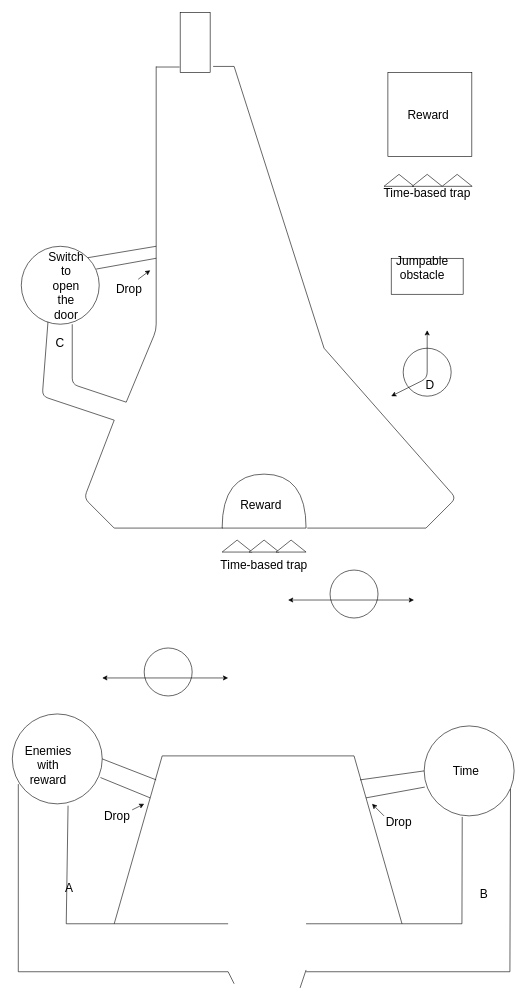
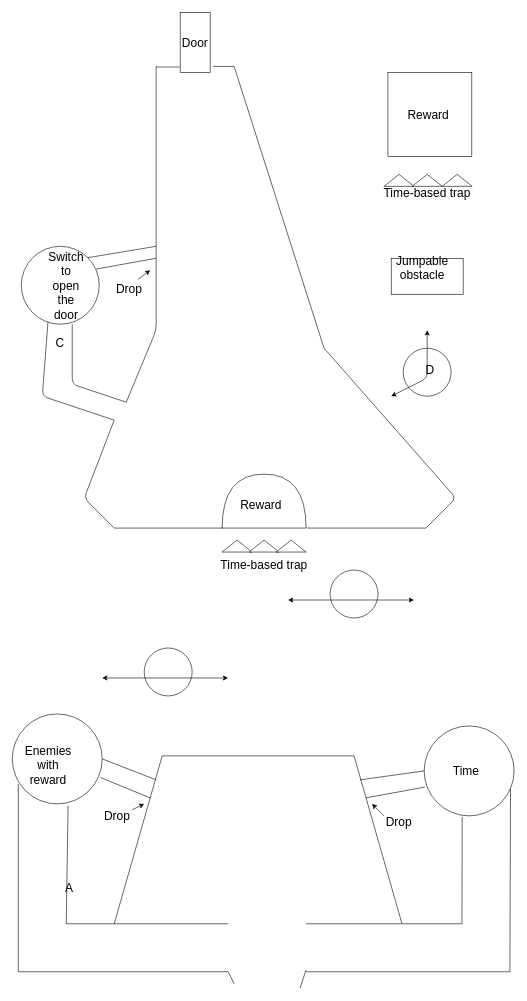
  <mxCell id="0" />
  <mxCell id="1" parent="0" />
  <mxCell id="2" value="" style="endArrow=none;html=1;" edge="1" parent="1"><mxGeometry width="50" height="50" relative="1" as="geometry"><mxPoint y="1620" as="sourcePoint" x="30" /><mxPoint x="380" y="1620" as="targetPoint" /></mxGeometry></mxCell>
  <mxCell id="3" value="" style="endArrow=none;html=1;" edge="1" parent="1"><mxGeometry width="50" height="50" relative="1" as="geometry"><mxPoint x="510" y="1620" as="sourcePoint" /><mxPoint x="850" y="1620" as="targetPoint" /></mxGeometry></mxCell>
  <mxCell id="4" value="" style="endArrow=none;html=1;" edge="1" parent="1"><mxGeometry width="50" height="50" relative="1" as="geometry"><mxPoint x="110" y="1540" as="sourcePoint" /><mxPoint x="380" y="1540" as="targetPoint" /></mxGeometry></mxCell>
  <mxCell id="5" value="" style="endArrow=none;html=1;" edge="1" parent="1"><mxGeometry width="50" height="50" relative="1" as="geometry"><mxPoint x="770" y="1540" as="sourcePoint" /><mxPoint x="510" y="1540" as="targetPoint" /></mxGeometry></mxCell>
  <mxCell id="6" value="" style="endArrow=none;html=1;" edge="1" parent="1"><mxGeometry width="50" height="50" relative="1" as="geometry"><mxPoint x="380" y="1620" as="sourcePoint" /><mxPoint x="390" y="1640" as="targetPoint" /></mxGeometry></mxCell>
  <mxCell id="7" value="" style="endArrow=none;html=1;" edge="1" parent="1"><mxGeometry width="50" height="50" relative="1" as="geometry"><mxPoint x="500" y="1647" as="sourcePoint" /><mxPoint x="510" y="1617" as="targetPoint" /></mxGeometry></mxCell>
  <mxCell id="8" value="" style="endArrow=none;html=1;" edge="1" parent="1"><mxGeometry width="50" height="50" relative="1" as="geometry"><mxPoint x="110" y="1540" as="sourcePoint" /><mxPoint x="113" y="1343" as="targetPoint" /></mxGeometry></mxCell>
  <mxCell id="9" value="" style="ellipse;whiteSpace=wrap;html=1;aspect=fixed;" vertex="1" parent="1"><mxGeometry x="20" y="1190" width="150" height="150" as="geometry" /></mxCell>
  <mxCell id="10" value="" style="endArrow=none;html=1;entryX=0.423;entryY=1.012;entryDx=0;entryDy=0;entryPerimeter=0;" edge="1" parent="1" target="11"><mxGeometry width="50" height="50" relative="1" as="geometry"><mxPoint x="770" y="1540" as="sourcePoint" /><mxPoint x="710" y="1330" as="targetPoint" /></mxGeometry></mxCell>
  <mxCell id="11" value="" style="ellipse;whiteSpace=wrap;html=1;aspect=fixed;" vertex="1" parent="1"><mxGeometry x="707" y="1210" width="150" height="150" as="geometry" /></mxCell>
  <mxCell id="12" value="" style="endArrow=none;html=1;" edge="1" parent="1"><mxGeometry width="50" height="50" relative="1" as="geometry"><mxPoint x="190" y="1540" as="sourcePoint" /><mxPoint x="270" y="1260" as="targetPoint" /></mxGeometry></mxCell>
  <mxCell id="13" value="" style="endArrow=none;html=1;" edge="1" parent="1"><mxGeometry width="50" height="50" relative="1" as="geometry"><mxPoint x="270" y="1260" as="sourcePoint" /><mxPoint x="590" y="1260" as="targetPoint" /></mxGeometry></mxCell>
  <mxCell id="14" value="" style="endArrow=none;html=1;" edge="1" parent="1"><mxGeometry width="50" height="50" relative="1" as="geometry"><mxPoint x="670" y="1540" as="sourcePoint" /><mxPoint x="590" y="1260" as="targetPoint" /></mxGeometry></mxCell>
  <mxCell id="15" value="" style="ellipse;whiteSpace=wrap;html=1;aspect=fixed;" vertex="1" parent="1"><mxGeometry x="240" y="1080" width="80" height="80" as="geometry" /></mxCell>
  <mxCell id="16" value="" style="ellipse;whiteSpace=wrap;html=1;aspect=fixed;" vertex="1" parent="1"><mxGeometry x="550" y="950" width="80" height="80" as="geometry" /></mxCell>
  <mxCell id="17" value="" style="endArrow=classic;startArrow=classic;html=1;" edge="1" parent="1"><mxGeometry width="50" height="50" relative="1" as="geometry"><mxPoint x="480" y="1000" as="sourcePoint" /><mxPoint x="690" y="1000" as="targetPoint" /></mxGeometry></mxCell>
  <mxCell id="18" value="" style="endArrow=classic;startArrow=classic;html=1;" edge="1" parent="1"><mxGeometry width="50" height="50" relative="1" as="geometry"><mxPoint x="170" y="1130" as="sourcePoint" /><mxPoint x="380" y="1130" as="targetPoint" /></mxGeometry></mxCell>
  <mxCell id="19" value="" style="endArrow=none;html=1;entryX=0.067;entryY=0.78;entryDx=0;entryDy=0;entryPerimeter=0;" edge="1" parent="1" target="9"><mxGeometry width="50" height="50" relative="1" as="geometry"><mxPoint y="1620" as="sourcePoint" x="30" /><mxPoint x="440" y="1210" as="targetPoint" /></mxGeometry></mxCell>
  <mxCell id="20" value="" style="endArrow=none;html=1;entryX=0.96;entryY=0.7;entryDx=0;entryDy=0;entryPerimeter=0;" edge="1" parent="1" target="11"><mxGeometry width="50" height="50" relative="1" as="geometry"><mxPoint x="850" y="1620" as="sourcePoint" /><mxPoint x="440" y="1310" as="targetPoint" /></mxGeometry></mxCell>
  <mxCell id="21" value="" style="shape=or;whiteSpace=wrap;html=1;direction=north;" vertex="1" parent="1"><mxGeometry x="370" y="790" width="140" height="90" as="geometry" /></mxCell>
  <mxCell id="22" value="" style="endArrow=none;html=1;exitX=0.98;exitY=0.707;exitDx=0;exitDy=0;exitPerimeter=0;" edge="1" parent="1" source="9"><mxGeometry width="50" height="50" relative="1" as="geometry"><mxPoint x="160" y="1290" as="sourcePoint" /><mxPoint x="250" y="1330" as="targetPoint" /></mxGeometry></mxCell>
  <mxCell id="23" value="" style="endArrow=none;html=1;exitX=1;exitY=0.5;exitDx=0;exitDy=0;" edge="1" parent="1" source="9"><mxGeometry width="50" height="50" relative="1" as="geometry"><mxPoint x="200" y="1460" as="sourcePoint" /><mxPoint x="260" y="1300" as="targetPoint" /></mxGeometry></mxCell>
  <mxCell id="24" value="" style="endArrow=none;html=1;entryX=0;entryY=0.5;entryDx=0;entryDy=0;" edge="1" parent="1" target="11"><mxGeometry width="50" height="50" relative="1" as="geometry"><mxPoint x="600" y="1300" as="sourcePoint" /><mxPoint x="250" y="1410" as="targetPoint" /></mxGeometry></mxCell>
  <mxCell id="25" value="" style="endArrow=none;html=1;entryX=0.007;entryY=0.68;entryDx=0;entryDy=0;entryPerimeter=0;" edge="1" parent="1" target="11"><mxGeometry width="50" height="50" relative="1" as="geometry"><mxPoint x="610" y="1330" as="sourcePoint" /><mxPoint x="250" y="1410" as="targetPoint" /></mxGeometry></mxCell>
  <mxCell id="26" value="Drop" style="text;html=1;strokeColor=none;fillColor=none;align=center;verticalAlign=middle;whiteSpace=wrap;rounded=0;fontSize=20;" vertex="1" parent="1"><mxGeometry x="170" y="1350" width="50" height="20" as="geometry" /></mxCell>
  <mxCell id="27" value="" style="endArrow=classic;html=1;fontSize=20;" edge="1" parent="1"><mxGeometry width="50" height="50" relative="1" as="geometry"><mxPoint x="220" y="1350" as="sourcePoint" /><mxPoint x="240" y="1340" as="targetPoint" /></mxGeometry></mxCell>
  <mxCell id="28" value="Drop" style="text;html=1;strokeColor=none;fillColor=none;align=center;verticalAlign=middle;whiteSpace=wrap;rounded=0;fontSize=20;" vertex="1" parent="1"><mxGeometry x="640" y="1360" width="50" height="20" as="geometry" /></mxCell>
  <mxCell id="29" value="" style="endArrow=classic;html=1;fontSize=20;" edge="1" parent="1"><mxGeometry width="50" height="50" relative="1" as="geometry"><mxPoint x="640" y="1360" as="sourcePoint" /><mxPoint x="620" y="1340" as="targetPoint" /></mxGeometry></mxCell>
  <mxCell id="30" value="" style="endArrow=none;html=1;fontSize=20;entryX=0;entryY=0.007;entryDx=0;entryDy=0;entryPerimeter=0;" edge="1" parent="1" target="21"><mxGeometry width="50" height="50" relative="1" as="geometry"><mxPoint x="190" y="880" as="sourcePoint" /><mxPoint x="250" y="710" as="targetPoint" /></mxGeometry></mxCell>
  <mxCell id="31" value="" style="endArrow=none;html=1;fontSize=20;" edge="1" parent="1"><mxGeometry width="50" height="50" relative="1" as="geometry"><mxPoint x="710" y="880" as="sourcePoint" /><mxPoint x="512" y="880" as="targetPoint" /></mxGeometry></mxCell>
  <mxCell id="32" value="" style="endArrow=none;html=1;fontSize=20;" edge="1" parent="1"><mxGeometry width="50" height="50" relative="1" as="geometry"><mxPoint x="190" y="700" as="sourcePoint" /><mxPoint x="190" y="880" as="targetPoint" /><Array as="points"><mxPoint x="140" y="830" /></Array></mxGeometry></mxCell>
  <mxCell id="33" value="" style="endArrow=none;html=1;fontSize=20;" edge="1" parent="1"><mxGeometry width="50" height="50" relative="1" as="geometry"><mxPoint x="540" y="580" as="sourcePoint" /><mxPoint x="710" y="880" as="targetPoint" /><Array as="points"><mxPoint x="760" y="830" /></Array></mxGeometry></mxCell>
  <mxCell id="34" value="" style="endArrow=none;html=1;fontSize=20;" edge="1" parent="1"><mxGeometry width="50" height="50" relative="1" as="geometry"><mxPoint x="190" y="700" as="sourcePoint" /><mxPoint x="80" y="530" as="targetPoint" /><Array as="points"><mxPoint x="70" y="660" /></Array></mxGeometry></mxCell>
  <mxCell id="35" value="" style="endArrow=none;html=1;fontSize=20;" edge="1" parent="1"><mxGeometry width="50" height="50" relative="1" as="geometry"><mxPoint x="120" y="540" as="sourcePoint" /><mxPoint x="210" y="670" as="targetPoint" /><Array as="points"><mxPoint x="120" y="640" /></Array></mxGeometry></mxCell>
  <mxCell id="36" value="" style="ellipse;whiteSpace=wrap;html=1;aspect=fixed;fontSize=20;" vertex="1" parent="1"><mxGeometry x="35" y="410" width="130" height="130" as="geometry" /></mxCell>
  <mxCell id="37" value="" style="endArrow=none;html=1;fontSize=20;" edge="1" parent="1"><mxGeometry width="50" height="50" relative="1" as="geometry"><mxPoint x="210" y="670" as="sourcePoint" /><mxPoint x="260" y="110" as="targetPoint" /><Array as="points"><mxPoint x="260" y="550" /></Array></mxGeometry></mxCell>
  <mxCell id="38" value="" style="endArrow=none;html=1;fontSize=20;" edge="1" parent="1"><mxGeometry width="50" height="50" relative="1" as="geometry"><mxPoint x="390" y="110" as="sourcePoint" /><mxPoint x="540" y="580" as="targetPoint" /></mxGeometry></mxCell>
  <mxCell id="39" value="" style="ellipse;whiteSpace=wrap;html=1;aspect=fixed;" vertex="1" parent="1"><mxGeometry x="672" y="580" width="80" height="80" as="geometry" /></mxCell>
  <mxCell id="40" value="" style="endArrow=classic;startArrow=classic;html=1;fontSize=20;" edge="1" parent="1"><mxGeometry width="50" height="50" relative="1" as="geometry"><mxPoint x="652" y="660" as="sourcePoint" /><mxPoint x="712" y="550" as="targetPoint" /><Array as="points"><mxPoint x="712" y="630" /></Array></mxGeometry></mxCell>
  <mxCell id="41" value="" style="rounded=0;whiteSpace=wrap;html=1;fontSize=20;" vertex="1" parent="1"><mxGeometry x="652" y="430" width="120" height="60" as="geometry" /></mxCell>
  <mxCell id="42" value="" style="triangle;whiteSpace=wrap;html=1;fontSize=20;direction=north;" vertex="1" parent="1"><mxGeometry x="370" y="900" width="50" height="20" as="geometry" /></mxCell>
  <mxCell id="43" value="" style="triangle;whiteSpace=wrap;html=1;fontSize=20;direction=north;" vertex="1" parent="1"><mxGeometry x="415" y="900" width="50" height="20" as="geometry" /></mxCell>
  <mxCell id="44" value="" style="triangle;whiteSpace=wrap;html=1;fontSize=20;direction=north;" vertex="1" parent="1"><mxGeometry x="460" y="900" width="50" height="20" as="geometry" /></mxCell>
  <mxCell id="45" value="" style="triangle;whiteSpace=wrap;html=1;fontSize=20;direction=north;" vertex="1" parent="1"><mxGeometry x="640" y="290" width="50" height="20" as="geometry" /></mxCell>
  <mxCell id="46" value="" style="triangle;whiteSpace=wrap;html=1;fontSize=20;direction=north;" vertex="1" parent="1"><mxGeometry x="687" y="290" width="50" height="20" as="geometry" /></mxCell>
  <mxCell id="47" value="" style="triangle;whiteSpace=wrap;html=1;fontSize=20;direction=north;" vertex="1" parent="1"><mxGeometry x="737" y="290" width="50" height="20" as="geometry" /></mxCell>
  <mxCell id="48" value="" style="whiteSpace=wrap;html=1;aspect=fixed;fontSize=20;" vertex="1" parent="1"><mxGeometry x="646.5" y="120" width="140" height="140" as="geometry" /></mxCell>
  <mxCell id="49" value="Enemies with reward" style="text;html=1;strokeColor=none;fillColor=none;align=center;verticalAlign=middle;whiteSpace=wrap;rounded=0;fontSize=20;" vertex="1" parent="1"><mxGeometry x="60" y="1265" width="40" height="20" as="geometry" /></mxCell>
  <mxCell id="50" value="Time" style="text;html=1;strokeColor=none;fillColor=none;align=center;verticalAlign=middle;whiteSpace=wrap;rounded=0;fontSize=20;" vertex="1" parent="1"><mxGeometry x="757" y="1275" width="40" height="20" as="geometry" /></mxCell>
  <mxCell id="51" value="Reward" style="text;html=1;strokeColor=none;fillColor=none;align=center;verticalAlign=middle;whiteSpace=wrap;rounded=0;fontSize=20;" vertex="1" parent="1"><mxGeometry x="415" y="830" width="40" height="20" as="geometry" /></mxCell>
  <mxCell id="52" value="Reward" style="text;html=1;strokeColor=none;fillColor=none;align=center;verticalAlign=middle;whiteSpace=wrap;rounded=0;fontSize=20;" vertex="1" parent="1"><mxGeometry x="693.5" y="180" width="40" height="20" as="geometry" /></mxCell>
  <mxCell id="53" value="Jumpable obstacle" style="text;html=1;strokeColor=none;fillColor=none;align=center;verticalAlign=middle;whiteSpace=wrap;rounded=0;fontSize=20;" vertex="1" parent="1"><mxGeometry x="684" y="435" width="40" height="20" as="geometry" /></mxCell>
  <mxCell id="54" value="Switch to open the door" style="text;html=1;strokeColor=none;fillColor=none;align=center;verticalAlign=middle;whiteSpace=wrap;rounded=0;fontSize=20;" vertex="1" parent="1"><mxGeometry x="90" y="465" width="40" height="20" as="geometry" /></mxCell>
  <mxCell id="55" value="" style="rounded=0;whiteSpace=wrap;html=1;fontSize=20;direction=south;" vertex="1" parent="1"><mxGeometry x="300" y="20" width="50" height="100" as="geometry" /></mxCell>
+ <mxCell id="56" value="Door" style="text;html=1;strokeColor=none;fillColor=none;align=center;verticalAlign=middle;whiteSpace=wrap;rounded=0;fontSize=20;" vertex="1" parent="1"><mxGeometry x="305" y="60" width="40" height="20" as="geometry" /></mxCell>
  <mxCell id="57" value="" style="endArrow=none;html=1;fontSize=20;entryX=0.91;entryY=1.02;entryDx=0;entryDy=0;entryPerimeter=0;" edge="1" parent="1" target="55"><mxGeometry width="50" height="50" relative="1" as="geometry"><mxPoint x="260" y="111" as="sourcePoint" /><mxPoint x="240" y="100" as="targetPoint" /></mxGeometry></mxCell>
  <mxCell id="58" value="" style="endArrow=none;html=1;fontSize=20;exitX=0.9;exitY=-0.1;exitDx=0;exitDy=0;exitPerimeter=0;" edge="1" parent="1" source="55"><mxGeometry width="50" height="50" relative="1" as="geometry"><mxPoint x="350" y="150" as="sourcePoint" /><mxPoint x="390" y="110" as="targetPoint" /></mxGeometry></mxCell>
  <mxCell id="59" value="" style="endArrow=none;html=1;fontSize=20;exitX=1;exitY=0;exitDx=0;exitDy=0;" edge="1" parent="1" source="36"><mxGeometry width="50" height="50" relative="1" as="geometry"><mxPoint x="200" y="600" as="sourcePoint" /><mxPoint x="260" y="410" as="targetPoint" /></mxGeometry></mxCell>
  <mxCell id="60" value="" style="endArrow=none;html=1;fontSize=20;exitX=0.962;exitY=0.292;exitDx=0;exitDy=0;exitPerimeter=0;" edge="1" parent="1" source="36"><mxGeometry width="50" height="50" relative="1" as="geometry"><mxPoint x="200" y="600" as="sourcePoint" /><mxPoint x="260" y="430" as="targetPoint" /></mxGeometry></mxCell>
  <mxCell id="61" value="Drop" style="text;html=1;strokeColor=none;fillColor=none;align=center;verticalAlign=middle;whiteSpace=wrap;rounded=0;fontSize=20;" vertex="1" parent="1"><mxGeometry x="190" y="470" width="50" height="20" as="geometry" /></mxCell>
  <mxCell id="62" value="" style="endArrow=classic;html=1;fontSize=20;" edge="1" parent="1"><mxGeometry width="50" height="50" relative="1" as="geometry"><mxPoint x="230" y="465" as="sourcePoint" /><mxPoint x="250" y="450" as="targetPoint" /></mxGeometry></mxCell>
  <mxCell id="63" value="Time-based trap" style="text;html=1;strokeColor=none;fillColor=none;align=center;verticalAlign=middle;whiteSpace=wrap;rounded=0;fontSize=20;" vertex="1" parent="1"><mxGeometry x="365" y="930" width="150" height="20" as="geometry" /></mxCell>
  <mxCell id="64" value="Time-based trap" style="text;html=1;strokeColor=none;fillColor=none;align=center;verticalAlign=middle;whiteSpace=wrap;rounded=0;fontSize=20;" vertex="1" parent="1"><mxGeometry x="636.5" y="310" width="150" height="20" as="geometry" /></mxCell>
  <mxCell id="65" value="A" style="text;html=1;strokeColor=none;fillColor=none;align=center;verticalAlign=middle;whiteSpace=wrap;rounded=0;fontSize=20;" vertex="1" parent="1"><mxGeometry x="95" y="1470" width="40" height="20" as="geometry" /></mxCell>
- <mxCell id="66" value="B" style="text;html=1;strokeColor=none;fillColor=none;align=center;verticalAlign=middle;whiteSpace=wrap;rounded=0;fontSize=20;" vertex="1" parent="1"><mxGeometry x="786.5" y="1480" width="40" height="20" as="geometry" /></mxCell>
  <mxCell id="67" value="C" style="text;html=1;strokeColor=none;fillColor=none;align=center;verticalAlign=middle;whiteSpace=wrap;rounded=0;fontSize=20;" vertex="1" parent="1"><mxGeometry x="80" y="560" width="40" height="20" as="geometry" /></mxCell>
- <mxCell id="68" value="D" style="text;html=1;strokeColor=none;fillColor=none;align=center;verticalAlign=middle;whiteSpace=wrap;rounded=0;fontSize=20;" vertex="1" parent="1"><mxGeometry x="697" y="630" width="40" height="20" as="geometry" /></mxCell>
+ <mxCell id="68" value="D" style="text;html=1;strokeColor=none;fillColor=none;align=center;verticalAlign=middle;whiteSpace=wrap;rounded=0;fontSize=20;" vertex="1" parent="1"><mxGeometry x="697" y="605" width="40" height="20" as="geometry" /></mxCell>
